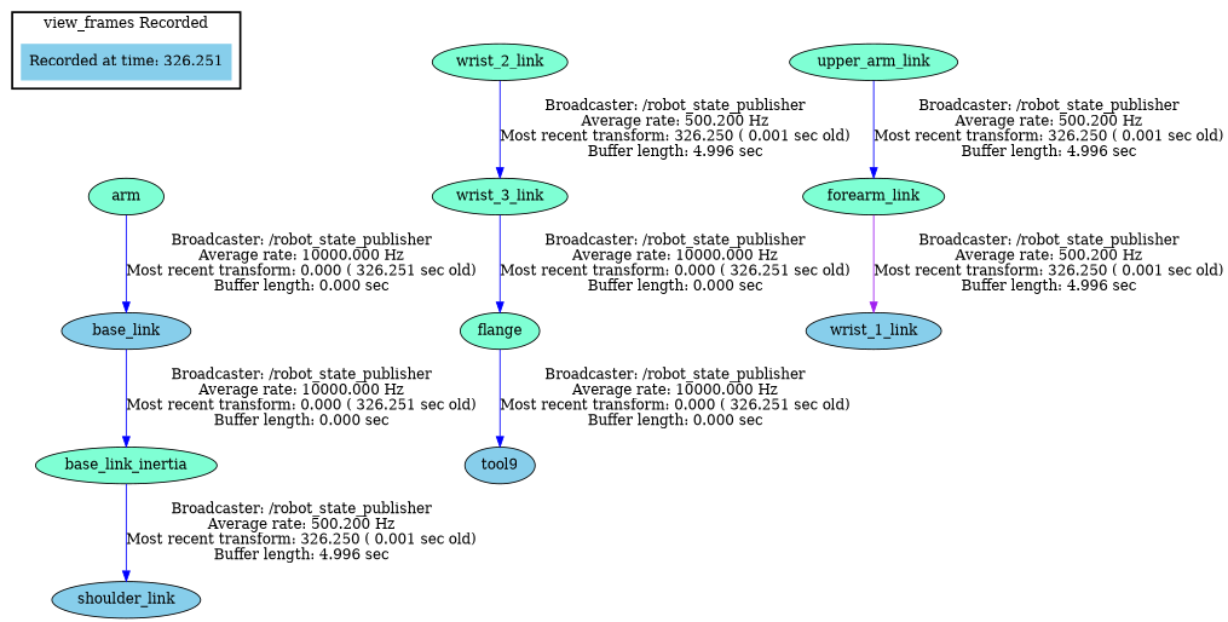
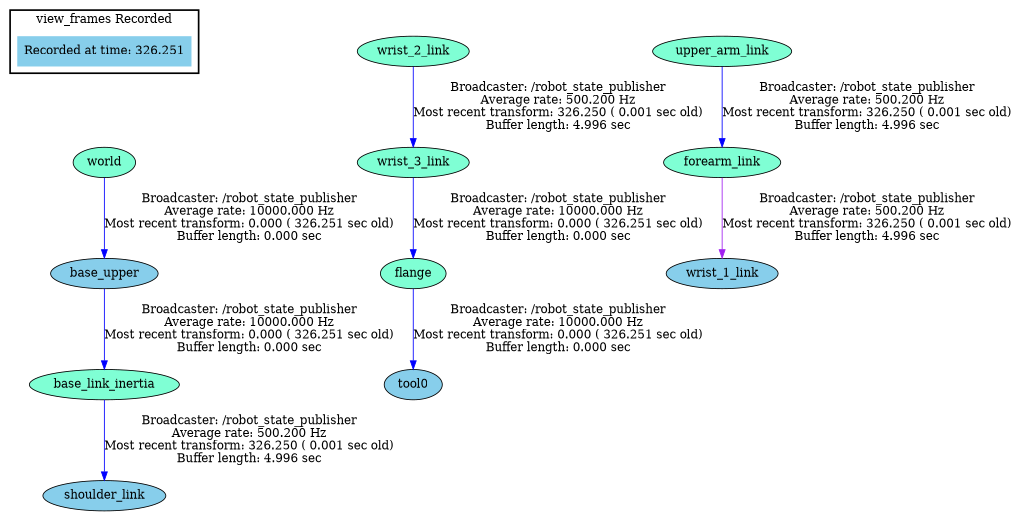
  digraph {
    node [fillcolor=aquamarine style=filled]
    edge [color=blue]
    "Recorded at time: 326.251" [fillcolor=skyblue shape=plaintext]
-   world [label=arm]
-   base_link [fillcolor=skyblue]
+   world
+   base_link [fillcolor=skyblue label=base_upper]
    base_link_inertia
    shoulder_link [fillcolor=skyblue]
-   tool0 [fillcolor=skyblue label=tool9]
+   tool0 [fillcolor=skyblue]
    flange
    wrist_3_link
    wrist_2_link
    upper_arm_link
    forearm_link
    wrist_1_link [fillcolor=skyblue]
    subgraph cluster_1 {
      color=black
      label="view_frames Recorded"
      style=bold
      "Recorded at time: 326.251"
    }
    "Recorded at time: 326.251" -> world [style=invis color=""]
    world -> base_link [label="Broadcaster: /robot_state_publisher\nAverage rate: 10000.000 Hz\nMost recent transform: 0.000 ( 326.251 sec old)\nBuffer length: 0.000 sec\n"]
    base_link -> base_link_inertia [label="Broadcaster: /robot_state_publisher\nAverage rate: 10000.000 Hz\nMost recent transform: 0.000 ( 326.251 sec old)\nBuffer length: 0.000 sec\n"]
    base_link_inertia -> shoulder_link [label="Broadcaster: /robot_state_publisher\nAverage rate: 500.200 Hz\nMost recent transform: 326.250 ( 0.001 sec old)\nBuffer length: 4.996 sec\n"]
    flange -> tool0 [label="Broadcaster: /robot_state_publisher\nAverage rate: 10000.000 Hz\nMost recent transform: 0.000 ( 326.251 sec old)\nBuffer length: 0.000 sec\n"]
    wrist_3_link -> flange [label="Broadcaster: /robot_state_publisher\nAverage rate: 10000.000 Hz\nMost recent transform: 0.000 ( 326.251 sec old)\nBuffer length: 0.000 sec\n"]
    wrist_2_link -> wrist_3_link [label="Broadcaster: /robot_state_publisher\nAverage rate: 500.200 Hz\nMost recent transform: 326.250 ( 0.001 sec old)\nBuffer length: 4.996 sec\n"]
    upper_arm_link -> forearm_link [label="Broadcaster: /robot_state_publisher\nAverage rate: 500.200 Hz\nMost recent transform: 326.250 ( 0.001 sec old)\nBuffer length: 4.996 sec\n"]
    forearm_link -> wrist_1_link [color=purple label="Broadcaster: /robot_state_publisher\nAverage rate: 500.200 Hz\nMost recent transform: 326.250 ( 0.001 sec old)\nBuffer length: 4.996 sec\n"]
  }
